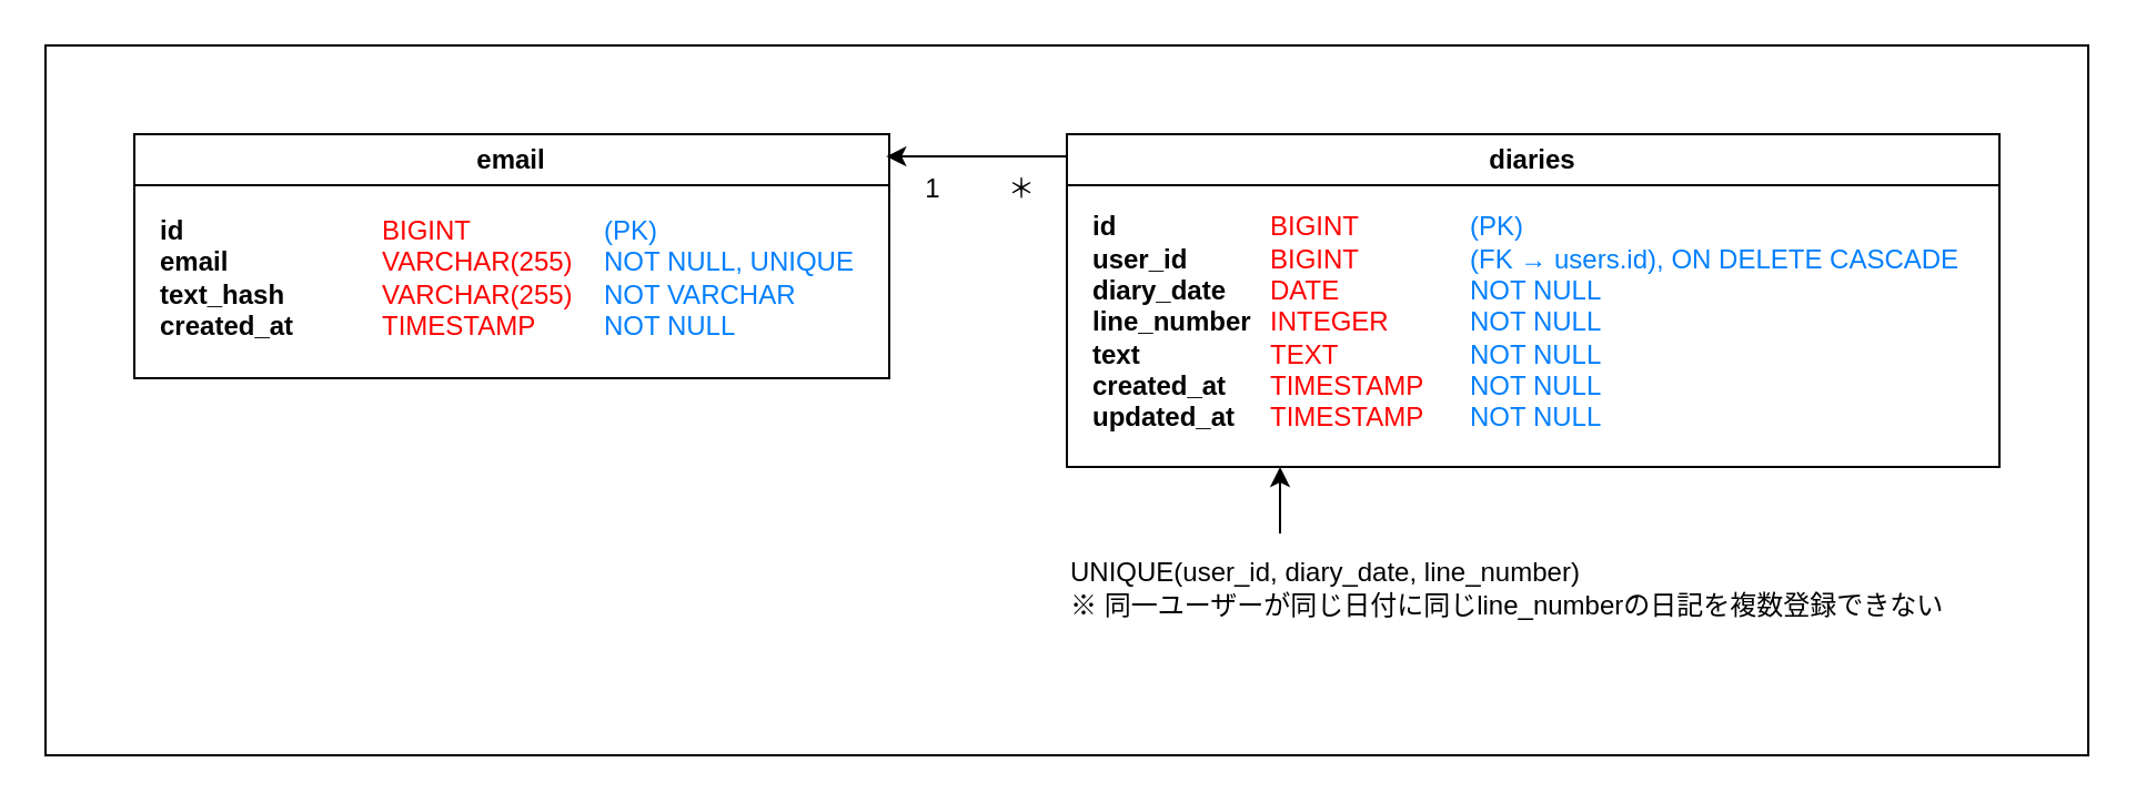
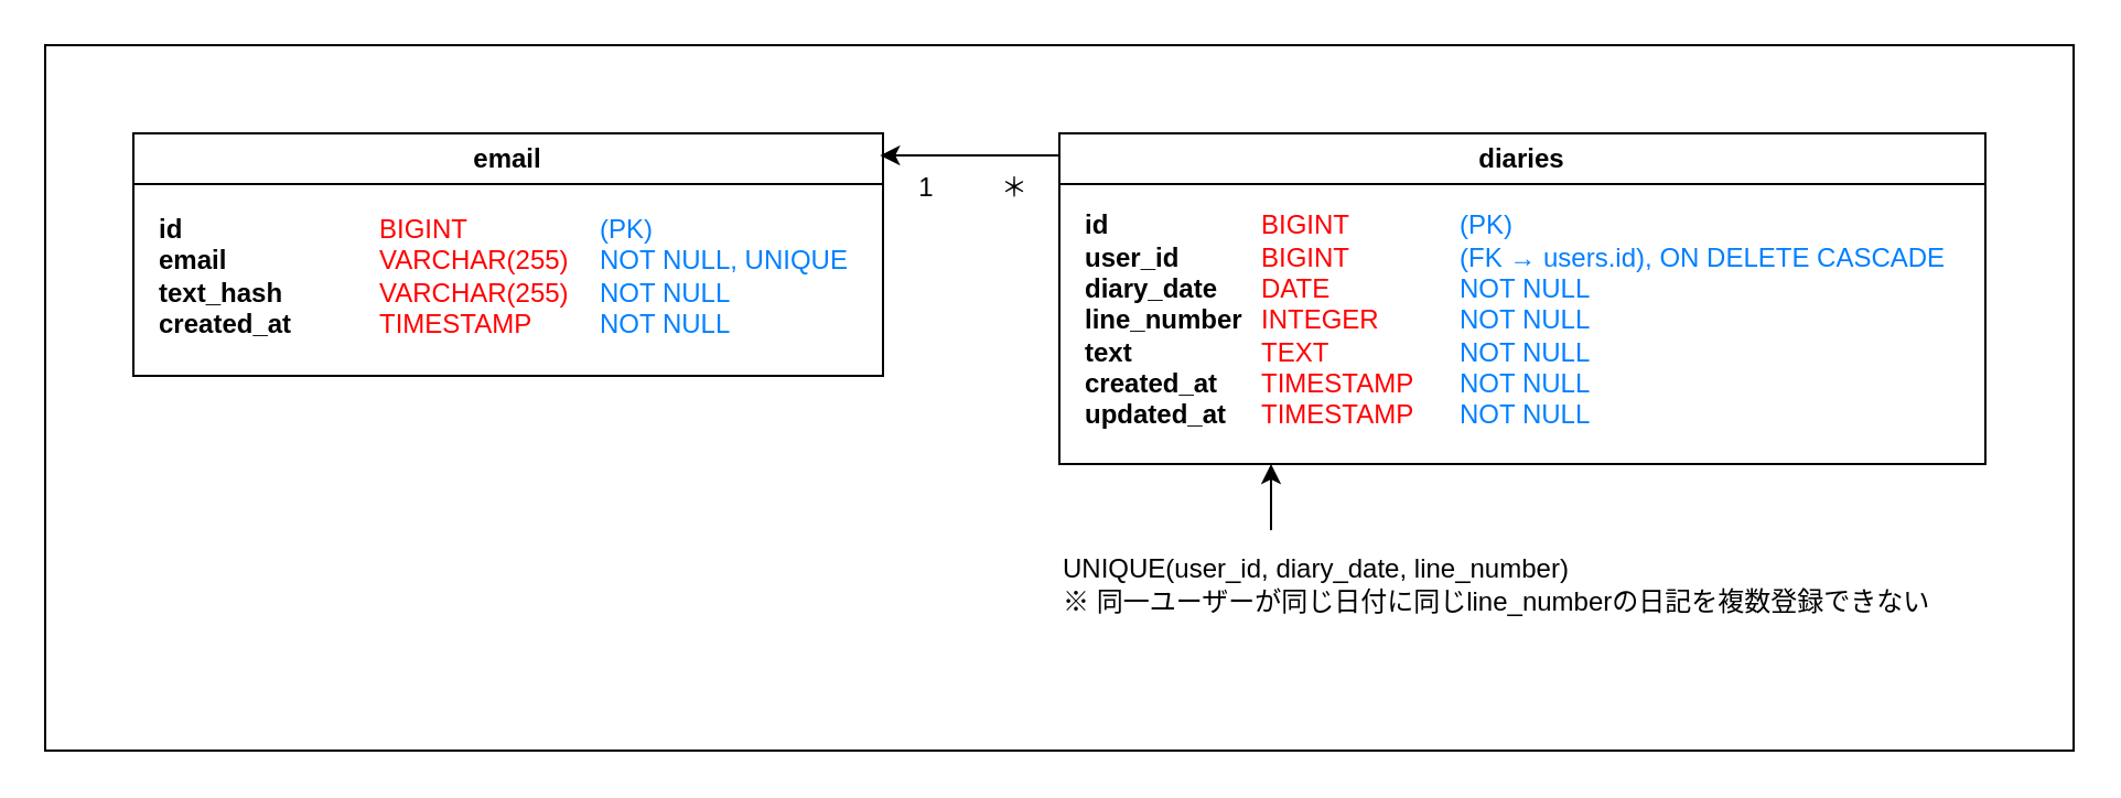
  <mxCell id="0" />
  <mxCell id="1" parent="0" />
  <mxCell id="2" value="" style="rounded=0;whiteSpace=wrap;html=1;" parent="1" vertex="1"><mxGeometry width="920" height="320" as="geometry" x="20" y="20" /></mxCell>
  <mxCell id="3" value="email" style="swimlane;whiteSpace=wrap;html=1;" parent="1" vertex="1"><mxGeometry x="60" y="60" width="340" height="110" as="geometry" /></mxCell>
  <mxCell id="4" value="&lt;div&gt;&lt;font color=&quot;#000000&quot;&gt;id&lt;/font&gt;&lt;/div&gt;&lt;div&gt;&lt;font color=&quot;#000000&quot;&gt;email&lt;/font&gt;&lt;/div&gt;&lt;div&gt;&lt;font color=&quot;#000000&quot;&gt;text_hash&amp;nbsp;&lt;/font&gt;&lt;/div&gt;&lt;div&gt;&lt;font color=&quot;#000000&quot;&gt;created_at&amp;nbsp;&lt;/font&gt;&lt;/div&gt;" style="text;html=1;align=left;verticalAlign=middle;resizable=0;points=[];autosize=1;strokeColor=none;fillColor=none;fontStyle=1" parent="3" vertex="1"><mxGeometry x="10" y="30" width="110" height="70" as="geometry" /></mxCell>
  <mxCell id="5" value="diaries" style="swimlane;whiteSpace=wrap;html=1;" parent="1" vertex="1"><mxGeometry x="480" y="60" width="420" height="150" as="geometry" /></mxCell>
  <mxCell id="6" value="&lt;div&gt;&lt;font color=&quot;#000000&quot;&gt;id&lt;/font&gt;&lt;/div&gt;&lt;div style=&quot;&quot;&gt;&lt;font color=&quot;#000000&quot;&gt;user_id&lt;/font&gt;&lt;/div&gt;&lt;div&gt;&lt;font color=&quot;#000000&quot;&gt;diary_date&lt;/font&gt;&lt;/div&gt;&lt;div&gt;&lt;font color=&quot;#000000&quot;&gt;line_number&lt;/font&gt;&lt;/div&gt;&lt;div&gt;&lt;font color=&quot;#000000&quot;&gt;text&lt;/font&gt;&lt;/div&gt;&lt;div&gt;&lt;font color=&quot;#000000&quot;&gt;created_at&lt;/font&gt;&lt;/div&gt;&lt;div&gt;&lt;font color=&quot;#000000&quot;&gt;updated_at&lt;/font&gt;&lt;/div&gt;" style="text;html=1;align=left;verticalAlign=middle;resizable=0;points=[];autosize=1;strokeColor=none;fillColor=none;fontStyle=1" parent="5" vertex="1"><mxGeometry x="10" y="30" width="90" height="110" as="geometry" /></mxCell>
  <mxCell id="7" value="＊" style="text;html=1;align=center;verticalAlign=middle;whiteSpace=wrap;rounded=0;" parent="5" vertex="1"><mxGeometry x="-50" y="10" width="60" height="30" as="geometry" /></mxCell>
  <mxCell id="8" value="1" style="text;html=1;align=center;verticalAlign=middle;whiteSpace=wrap;rounded=0;" parent="5" vertex="1"><mxGeometry x="-90" y="10" width="60" height="30" as="geometry" /></mxCell>
  <mxCell id="9" value="&lt;font style=&quot;color: rgb(255, 0, 0);&quot;&gt;BIGINT&lt;/font&gt;&lt;div&gt;&lt;font style=&quot;color: rgb(255, 0, 0);&quot;&gt;BIGINT&lt;/font&gt;&lt;/div&gt;&lt;div&gt;&lt;font style=&quot;color: rgb(255, 0, 0);&quot;&gt;DATE&lt;/font&gt;&lt;/div&gt;&lt;div&gt;&lt;font style=&quot;color: rgb(255, 0, 0);&quot;&gt;INTEGER&lt;/font&gt;&lt;/div&gt;&lt;div&gt;&lt;font style=&quot;color: rgb(255, 0, 0);&quot;&gt;TEXT&lt;/font&gt;&lt;/div&gt;&lt;div&gt;&lt;font style=&quot;color: rgb(255, 0, 0);&quot;&gt;TIMESTAMP&lt;/font&gt;&lt;/div&gt;&lt;div&gt;&lt;font style=&quot;color: rgb(255, 0, 0);&quot;&gt;TIMESTAMP&lt;/font&gt;&lt;/div&gt;" style="text;html=1;align=left;verticalAlign=middle;resizable=0;points=[];autosize=1;strokeColor=none;fillColor=none;fontColor=#FF0000;" parent="5" vertex="1"><mxGeometry x="90" y="30" width="90" height="110" as="geometry" /></mxCell>
  <mxCell id="10" value="&lt;font style=&quot;color: rgb(0, 127, 255);&quot;&gt;(PK)&amp;nbsp;&lt;/font&gt;&lt;div&gt;&lt;font&gt;&lt;div style=&quot;&quot;&gt;&lt;font style=&quot;color: light-dark(rgb(0, 127, 255), rgb(49, 158, 255));&quot;&gt;(FK → users.id),&amp;nbsp;&lt;/font&gt;&lt;span style=&quot;background-color: transparent;&quot;&gt;&lt;font style=&quot;&quot;&gt;&lt;font style=&quot;color: rgb(0, 127, 255);&quot;&gt;ON DELETE CASCADE&lt;/font&gt;&lt;/font&gt;&lt;/span&gt;&lt;/div&gt;&lt;div style=&quot;&quot;&gt;&lt;span style=&quot;background-color: transparent;&quot;&gt;&lt;font style=&quot;&quot;&gt;&lt;font style=&quot;color: rgb(0, 127, 255);&quot;&gt;NOT NULL&lt;/font&gt;&lt;/font&gt;&lt;/span&gt;&lt;/div&gt;&lt;div style=&quot;&quot;&gt;&lt;span style=&quot;color: rgb(0, 127, 255);&quot;&gt;NOT NULL&lt;/span&gt;&lt;span style=&quot;background-color: transparent;&quot;&gt;&lt;font style=&quot;&quot;&gt;&lt;font style=&quot;color: rgb(0, 127, 255);&quot;&gt;&lt;/font&gt;&lt;/font&gt;&lt;/span&gt;&lt;/div&gt;&lt;div style=&quot;&quot;&gt;&lt;span style=&quot;color: rgb(0, 127, 255);&quot;&gt;NOT NULL&lt;/span&gt;&lt;span style=&quot;color: rgb(0, 127, 255);&quot;&gt;&lt;/span&gt;&lt;/div&gt;&lt;div style=&quot;&quot;&gt;&lt;span style=&quot;background-color: transparent;&quot;&gt;&lt;font style=&quot;&quot;&gt;&lt;font style=&quot;color: rgb(0, 127, 255);&quot;&gt;NOT NULL&lt;/font&gt;&lt;/font&gt;&lt;/span&gt;&lt;/div&gt;&lt;div style=&quot;&quot;&gt;&lt;span style=&quot;background-color: transparent;&quot;&gt;&lt;font style=&quot;&quot;&gt;&lt;font style=&quot;color: rgb(0, 127, 255);&quot;&gt;NOT NULL&lt;/font&gt;&lt;/font&gt;&lt;/span&gt;&lt;/div&gt;&lt;/font&gt;&lt;/div&gt;" style="text;html=1;align=left;verticalAlign=middle;resizable=0;points=[];autosize=1;strokeColor=none;fillColor=none;fontColor=#007FFF;" parent="5" vertex="1"><mxGeometry x="180" y="30" width="240" height="110" as="geometry" /></mxCell>
  <mxCell id="11" value="&lt;div&gt;&lt;font color=&quot;#000000&quot;&gt;UNIQUE(user_id, diary_date, line_number)&lt;/font&gt;&lt;/div&gt;&lt;div&gt;&lt;span style=&quot;background-color: transparent;&quot;&gt;※ 同一ユーザーが同じ日付に同じline_numberの日記を複数登録できない&lt;/span&gt;&lt;/div&gt;" style="text;html=1;align=left;verticalAlign=middle;whiteSpace=wrap;rounded=0;" parent="1" vertex="1"><mxGeometry x="480" y="240" width="410" height="50" as="geometry" /></mxCell>
  <mxCell id="12" value="" style="endArrow=classic;html=1;" parent="1" edge="1"><mxGeometry width="50" height="50" relative="1" as="geometry"><mxPoint x="576" y="240" as="sourcePoint" /><mxPoint x="576" y="210" as="targetPoint" /></mxGeometry></mxCell>
  <mxCell id="13" value="&lt;font style=&quot;color: rgb(255, 0, 0);&quot;&gt;BIGINT&lt;/font&gt;&lt;div&gt;&lt;font style=&quot;color: rgb(255, 0, 0);&quot;&gt;VARCHAR(255)&lt;/font&gt;&lt;/div&gt;&lt;span style=&quot;&quot;&gt;&lt;font style=&quot;color: rgb(255, 0, 0);&quot;&gt;VARCHAR(255)&lt;/font&gt;&lt;/span&gt;&lt;div&gt;&lt;span style=&quot;&quot;&gt;&lt;font style=&quot;color: rgb(255, 0, 0);&quot;&gt;TIMESTAMP&lt;/font&gt;&lt;/span&gt;&lt;/div&gt;" style="text;html=1;align=left;verticalAlign=middle;resizable=0;points=[];autosize=1;strokeColor=none;fillColor=none;fontColor=#FF0000;" parent="1" vertex="1"><mxGeometry x="170" y="90" width="110" height="70" as="geometry" /></mxCell>
- <mxCell id="14" value="&lt;font style=&quot;color: rgb(0, 127, 255);&quot;&gt;(PK)&lt;/font&gt;&lt;div&gt;&lt;font style=&quot;color: rgb(0, 127, 255);&quot;&gt;NOT NULL, UNIQUE&lt;/font&gt;&lt;/div&gt;&lt;div&gt;&lt;font style=&quot;color: rgb(0, 127, 255);&quot;&gt;NOT VARCHAR&lt;/font&gt;&lt;/div&gt;&lt;div&gt;&lt;font style=&quot;color: rgb(0, 127, 255);&quot;&gt;NOT NULL&lt;/font&gt;&lt;/div&gt;" style="text;html=1;align=left;verticalAlign=middle;resizable=0;points=[];autosize=1;strokeColor=none;fillColor=none;" parent="1" vertex="1"><mxGeometry x="270" y="90" width="140" height="70" as="geometry" /></mxCell>
+ <mxCell id="14" value="&lt;font style=&quot;color: rgb(0, 127, 255);&quot;&gt;(PK)&lt;/font&gt;&lt;div&gt;&lt;font style=&quot;color: rgb(0, 127, 255);&quot;&gt;NOT NULL, UNIQUE&lt;/font&gt;&lt;/div&gt;&lt;div&gt;&lt;font style=&quot;color: rgb(0, 127, 255);&quot;&gt;NOT NULL&lt;/font&gt;&lt;/div&gt;&lt;div&gt;&lt;font style=&quot;color: rgb(0, 127, 255);&quot;&gt;NOT NULL&lt;/font&gt;&lt;/div&gt;" style="text;html=1;align=left;verticalAlign=middle;resizable=0;points=[];autosize=1;strokeColor=none;fillColor=none;" parent="1" vertex="1"><mxGeometry x="270" y="90" width="140" height="70" as="geometry" /></mxCell>
  <mxCell id="15" value="" style="edgeStyle=none;html=1;entryX=0.996;entryY=0.091;entryDx=0;entryDy=0;entryPerimeter=0;" parent="1" target="3" edge="1"><mxGeometry relative="1" as="geometry"><mxPoint x="480" y="70" as="sourcePoint" /><mxPoint x="380" as="targetPoint" y="20" /></mxGeometry></mxCell>
